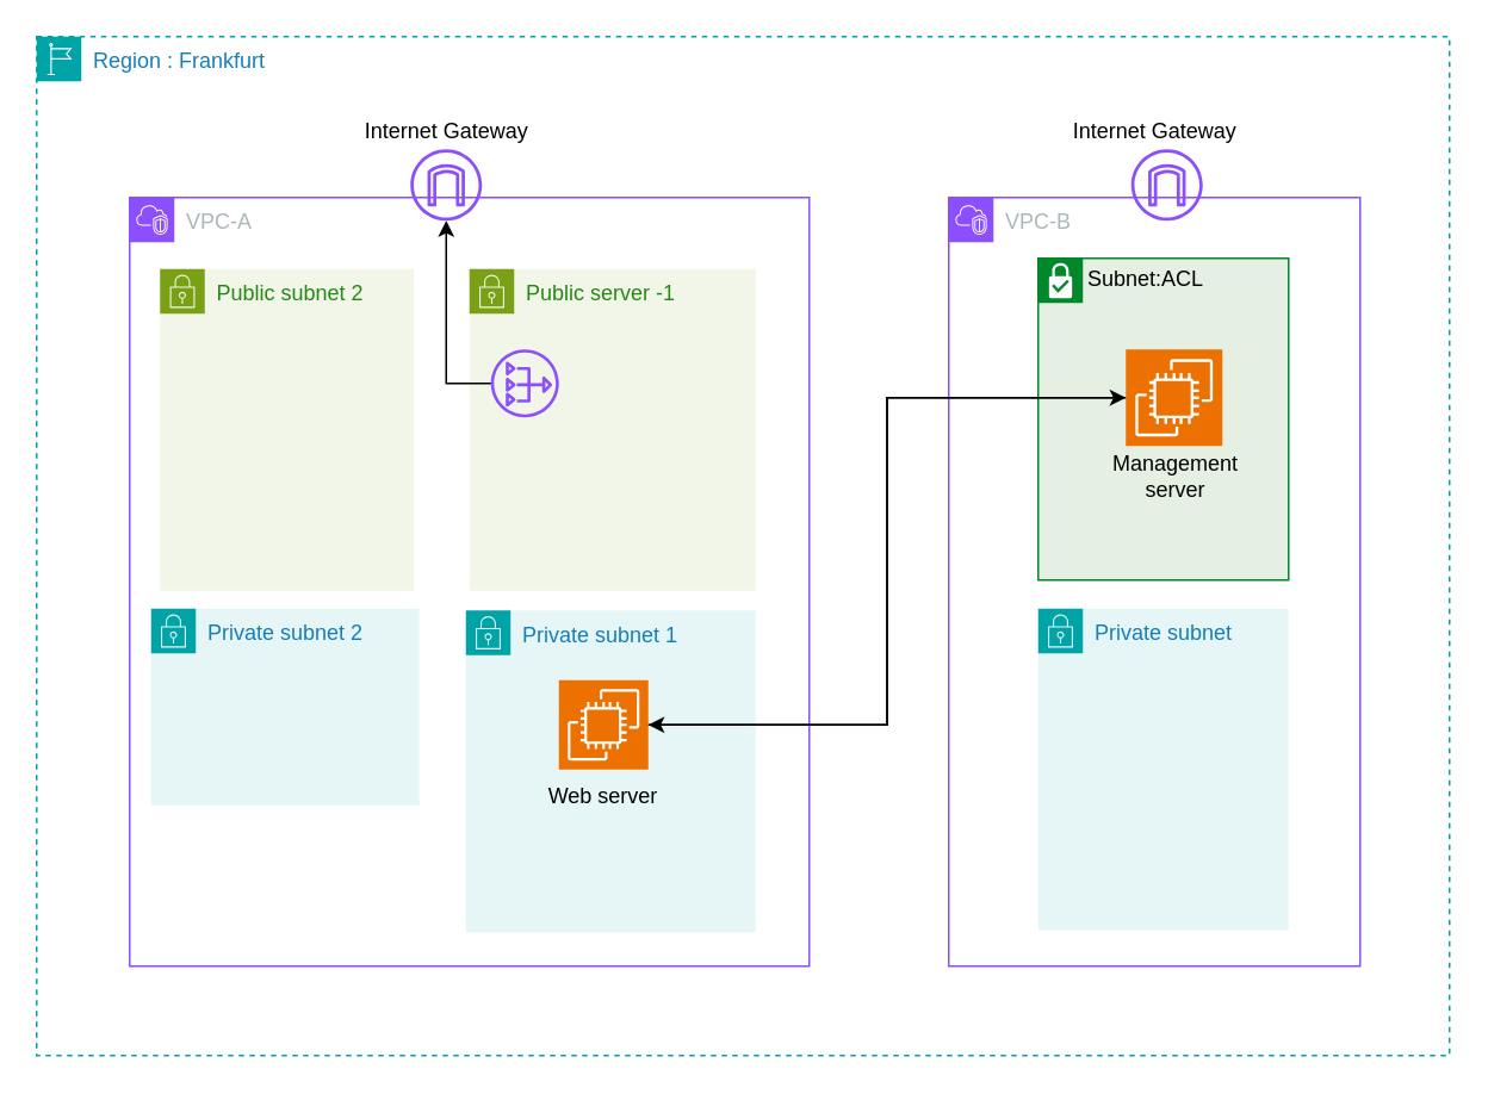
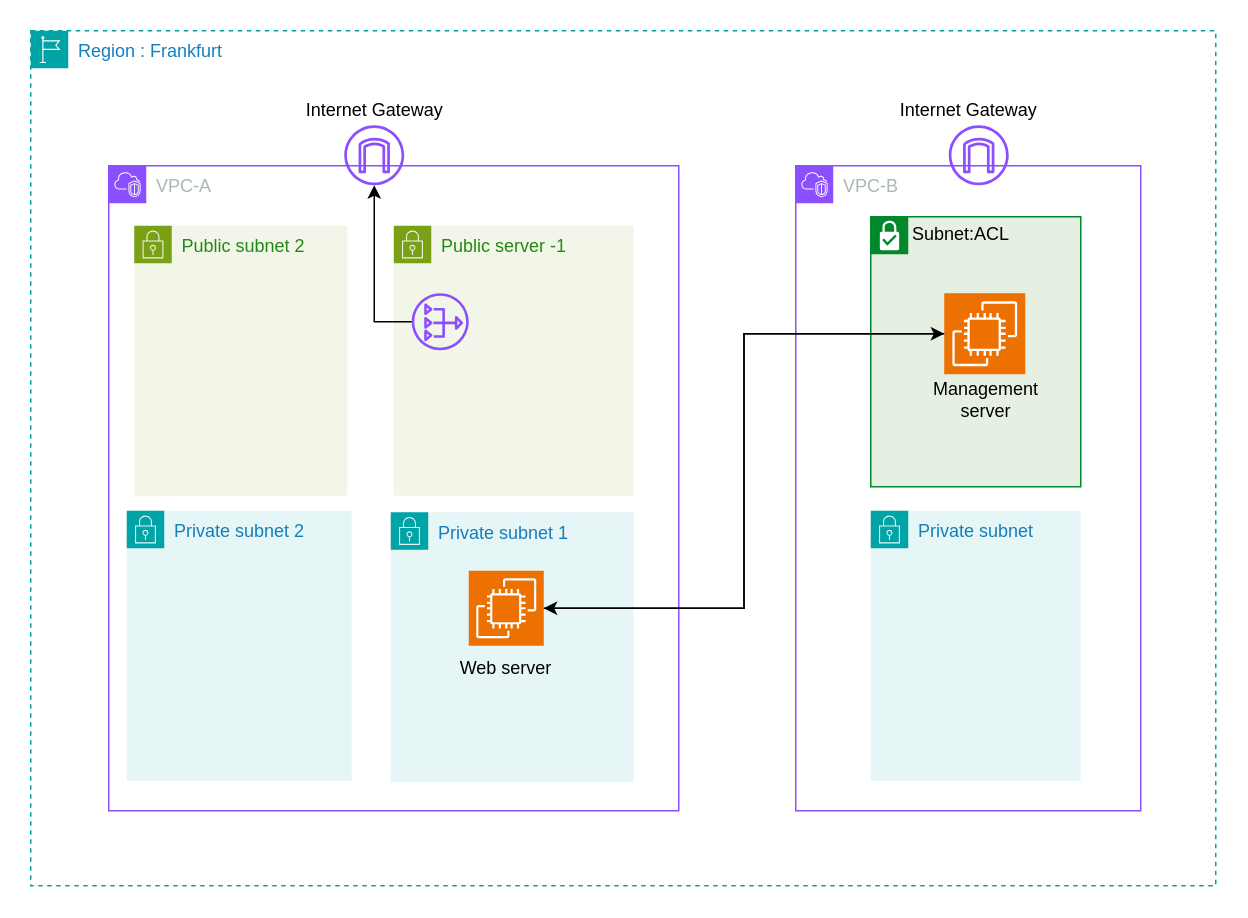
  <mxCell id="0" />
  <mxCell id="1" parent="0" />
  <mxCell id="2" value="Region : Frankfurt" style="points=[[0,0],[0.25,0],[0.5,0],[0.75,0],[1,0],[1,0.25],[1,0.5],[1,0.75],[1,1],[0.75,1],[0.5,1],[0.25,1],[0,1],[0,0.75],[0,0.5],[0,0.25]];outlineConnect=0;gradientColor=none;html=1;whiteSpace=wrap;fontSize=12;fontStyle=0;container=1;pointerEvents=0;collapsible=0;recursiveResize=0;shape=mxgraph.aws4.group;grIcon=mxgraph.aws4.group_region;strokeColor=#00A4A6;fillColor=none;verticalAlign=top;align=left;spacingLeft=30;fontColor=#147EBA;dashed=1;" vertex="1" parent="1"><mxGeometry x="20" y="20" width="790" height="570" as="geometry" /></mxCell>
  <mxCell id="3" value="VPC-B" style="points=[[0,0],[0.25,0],[0.5,0],[0.75,0],[1,0],[1,0.25],[1,0.5],[1,0.75],[1,1],[0.75,1],[0.5,1],[0.25,1],[0,1],[0,0.75],[0,0.5],[0,0.25]];outlineConnect=0;gradientColor=none;html=1;whiteSpace=wrap;fontSize=12;fontStyle=0;container=1;pointerEvents=0;collapsible=0;recursiveResize=0;shape=mxgraph.aws4.group;grIcon=mxgraph.aws4.group_vpc2;strokeColor=#8C4FFF;fillColor=none;verticalAlign=top;align=left;spacingLeft=30;fontColor=#AAB7B8;dashed=0;" vertex="1" parent="2"><mxGeometry x="510" y="90" width="230" height="430" as="geometry" /></mxCell>
  <mxCell id="4" value="Subnet:ACL" style="shape=mxgraph.ibm.box;prType=subnet;fontStyle=0;verticalAlign=top;align=left;spacingLeft=32;spacingTop=4;fillColor=#E6F0E2;rounded=0;whiteSpace=wrap;html=1;strokeColor=#00882B;strokeWidth=1;dashed=0;container=1;spacing=-4;collapsible=0;expand=0;recursiveResize=0;" vertex="1" parent="3"><mxGeometry x="50" y="34" width="140" height="180" as="geometry" /></mxCell>
  <mxCell id="5" value="" style="sketch=0;points=[[0,0,0],[0.25,0,0],[0.5,0,0],[0.75,0,0],[1,0,0],[0,1,0],[0.25,1,0],[0.5,1,0],[0.75,1,0],[1,1,0],[0,0.25,0],[0,0.5,0],[0,0.75,0],[1,0.25,0],[1,0.5,0],[1,0.75,0]];outlineConnect=0;fontColor=#232F3E;fillColor=#ED7100;strokeColor=#ffffff;dashed=0;verticalLabelPosition=bottom;verticalAlign=top;align=center;html=1;fontSize=12;fontStyle=0;aspect=fixed;shape=mxgraph.aws4.resourceIcon;resIcon=mxgraph.aws4.ec2;" vertex="1" parent="4"><mxGeometry x="49" y="51" width="54" height="54" as="geometry" /></mxCell>
  <mxCell id="6" value="Management server" style="text;strokeColor=none;align=center;fillColor=none;html=1;verticalAlign=middle;whiteSpace=wrap;rounded=0;" vertex="1" parent="4"><mxGeometry x="42" y="117" width="70" height="10" as="geometry" /></mxCell>
  <mxCell id="7" value="Private subnet" style="points=[[0,0],[0.25,0],[0.5,0],[0.75,0],[1,0],[1,0.25],[1,0.5],[1,0.75],[1,1],[0.75,1],[0.5,1],[0.25,1],[0,1],[0,0.75],[0,0.5],[0,0.25]];outlineConnect=0;gradientColor=none;html=1;whiteSpace=wrap;fontSize=12;fontStyle=0;container=1;pointerEvents=0;collapsible=0;recursiveResize=0;shape=mxgraph.aws4.group;grIcon=mxgraph.aws4.group_security_group;grStroke=0;strokeColor=#00A4A6;fillColor=#E6F6F7;verticalAlign=top;align=left;spacingLeft=30;fontColor=#147EBA;dashed=0;" vertex="1" parent="3"><mxGeometry x="50" y="230" width="140" height="180" as="geometry" /></mxCell>
  <mxCell id="8" value="" style="sketch=0;outlineConnect=0;fontColor=#232F3E;gradientColor=none;fillColor=#8C4FFF;strokeColor=none;dashed=0;verticalLabelPosition=bottom;verticalAlign=top;align=center;html=1;fontSize=12;fontStyle=0;aspect=fixed;pointerEvents=1;shape=mxgraph.aws4.internet_gateway;" vertex="1" parent="2"><mxGeometry x="209" y="63" width="40" height="40" as="geometry" /></mxCell>
  <mxCell id="9" value="" style="sketch=0;outlineConnect=0;fontColor=#232F3E;gradientColor=none;fillColor=#8C4FFF;strokeColor=none;dashed=0;verticalLabelPosition=bottom;verticalAlign=top;align=center;html=1;fontSize=12;fontStyle=0;aspect=fixed;pointerEvents=1;shape=mxgraph.aws4.internet_gateway;" vertex="1" parent="2"><mxGeometry x="612" y="63" width="40" height="40" as="geometry" /></mxCell>
  <mxCell id="10" value="Internet Gateway" style="text;strokeColor=none;align=center;fillColor=none;html=1;verticalAlign=middle;whiteSpace=wrap;rounded=0;" vertex="1" parent="2"><mxGeometry x="177.75" y="50" width="102.5" height="6" as="geometry" /></mxCell>
  <mxCell id="11" value="Internet Gateway" style="text;strokeColor=none;align=center;fillColor=none;html=1;verticalAlign=middle;whiteSpace=wrap;rounded=0;" vertex="1" parent="2"><mxGeometry x="573.75" y="50" width="102.5" height="6" as="geometry" /></mxCell>
  <mxCell id="12" value="VPC-A" style="points=[[0,0],[0.25,0],[0.5,0],[0.75,0],[1,0],[1,0.25],[1,0.5],[1,0.75],[1,1],[0.75,1],[0.5,1],[0.25,1],[0,1],[0,0.75],[0,0.5],[0,0.25]];outlineConnect=0;gradientColor=none;html=1;whiteSpace=wrap;fontSize=12;fontStyle=0;container=1;pointerEvents=0;collapsible=0;recursiveResize=0;shape=mxgraph.aws4.group;grIcon=mxgraph.aws4.group_vpc2;strokeColor=#8C4FFF;fillColor=none;verticalAlign=top;align=left;spacingLeft=30;fontColor=#AAB7B8;dashed=0;" vertex="1" parent="1"><mxGeometry x="72" y="110" width="380" height="430" as="geometry" /></mxCell>
- <mxCell id="13" value="Private subnet 2" style="points=[[0,0],[0.25,0],[0.5,0],[0.75,0],[1,0],[1,0.25],[1,0.5],[1,0.75],[1,1],[0.75,1],[0.5,1],[0.25,1],[0,1],[0,0.75],[0,0.5],[0,0.25]];outlineConnect=0;gradientColor=none;html=1;whiteSpace=wrap;fontSize=12;fontStyle=0;container=1;pointerEvents=0;collapsible=0;recursiveResize=0;shape=mxgraph.aws4.group;grIcon=mxgraph.aws4.group_security_group;grStroke=0;strokeColor=#00A4A6;fillColor=#E6F6F7;verticalAlign=top;align=left;spacingLeft=30;fontColor=#147EBA;dashed=0;" vertex="1" parent="12"><mxGeometry x="12" y="230" width="150" height="110" as="geometry" /></mxCell>
+ <mxCell id="13" value="Private subnet 2" style="points=[[0,0],[0.25,0],[0.5,0],[0.75,0],[1,0],[1,0.25],[1,0.5],[1,0.75],[1,1],[0.75,1],[0.5,1],[0.25,1],[0,1],[0,0.75],[0,0.5],[0,0.25]];outlineConnect=0;gradientColor=none;html=1;whiteSpace=wrap;fontSize=12;fontStyle=0;container=1;pointerEvents=0;collapsible=0;recursiveResize=0;shape=mxgraph.aws4.group;grIcon=mxgraph.aws4.group_security_group;grStroke=0;strokeColor=#00A4A6;fillColor=#E6F6F7;verticalAlign=top;align=left;spacingLeft=30;fontColor=#147EBA;dashed=0;" vertex="1" parent="12"><mxGeometry x="12" y="230" width="150" height="180" as="geometry" /></mxCell>
  <mxCell id="14" value="Private subnet 1" style="points=[[0,0],[0.25,0],[0.5,0],[0.75,0],[1,0],[1,0.25],[1,0.5],[1,0.75],[1,1],[0.75,1],[0.5,1],[0.25,1],[0,1],[0,0.75],[0,0.5],[0,0.25]];outlineConnect=0;gradientColor=none;html=1;whiteSpace=wrap;fontSize=12;fontStyle=0;container=1;pointerEvents=0;collapsible=0;recursiveResize=0;shape=mxgraph.aws4.group;grIcon=mxgraph.aws4.group_security_group;grStroke=0;strokeColor=#00A4A6;fillColor=#E6F6F7;verticalAlign=top;align=left;spacingLeft=30;fontColor=#147EBA;dashed=0;" vertex="1" parent="12"><mxGeometry x="188" y="231" width="162" height="180" as="geometry" /></mxCell>
  <mxCell id="15" value="" style="sketch=0;points=[[0,0,0],[0.25,0,0],[0.5,0,0],[0.75,0,0],[1,0,0],[0,1,0],[0.25,1,0],[0.5,1,0],[0.75,1,0],[1,1,0],[0,0.25,0],[0,0.5,0],[0,0.75,0],[1,0.25,0],[1,0.5,0],[1,0.75,0]];outlineConnect=0;fontColor=#232F3E;fillColor=#ED7100;strokeColor=#ffffff;dashed=0;verticalLabelPosition=bottom;verticalAlign=top;align=center;html=1;fontSize=12;fontStyle=0;aspect=fixed;shape=mxgraph.aws4.resourceIcon;resIcon=mxgraph.aws4.ec2;" vertex="1" parent="14"><mxGeometry x="52" y="39" width="50" height="50" as="geometry" /></mxCell>
  <mxCell id="16" value="Web server" style="text;strokeColor=none;align=center;fillColor=none;html=1;verticalAlign=middle;whiteSpace=wrap;rounded=0;" vertex="1" parent="14"><mxGeometry x="44" y="92" width="66" height="24" as="geometry" /></mxCell>
  <mxCell id="17" value="Public server -1" style="points=[[0,0],[0.25,0],[0.5,0],[0.75,0],[1,0],[1,0.25],[1,0.5],[1,0.75],[1,1],[0.75,1],[0.5,1],[0.25,1],[0,1],[0,0.75],[0,0.5],[0,0.25]];outlineConnect=0;gradientColor=none;html=1;whiteSpace=wrap;fontSize=12;fontStyle=0;container=1;pointerEvents=0;collapsible=0;recursiveResize=0;shape=mxgraph.aws4.group;grIcon=mxgraph.aws4.group_security_group;grStroke=0;strokeColor=#7AA116;fillColor=#F2F6E8;verticalAlign=top;align=left;spacingLeft=30;fontColor=#248814;dashed=0;" vertex="1" parent="12"><mxGeometry x="190" y="40" width="160" height="180" as="geometry" /></mxCell>
  <mxCell id="18" value="" style="sketch=0;outlineConnect=0;fontColor=#232F3E;gradientColor=none;fillColor=#8C4FFF;strokeColor=none;dashed=0;verticalLabelPosition=bottom;verticalAlign=top;align=center;html=1;fontSize=12;fontStyle=0;aspect=fixed;pointerEvents=1;shape=mxgraph.aws4.nat_gateway;" vertex="1" parent="17"><mxGeometry x="12" y="45" width="38" height="38" as="geometry" /></mxCell>
  <mxCell id="19" value="Public subnet 2" style="points=[[0,0],[0.25,0],[0.5,0],[0.75,0],[1,0],[1,0.25],[1,0.5],[1,0.75],[1,1],[0.75,1],[0.5,1],[0.25,1],[0,1],[0,0.75],[0,0.5],[0,0.25]];outlineConnect=0;gradientColor=none;html=1;whiteSpace=wrap;fontSize=12;fontStyle=0;container=1;pointerEvents=0;collapsible=0;recursiveResize=0;shape=mxgraph.aws4.group;grIcon=mxgraph.aws4.group_security_group;grStroke=0;strokeColor=#7AA116;fillColor=#F2F6E8;verticalAlign=top;align=left;spacingLeft=30;fontColor=#248814;dashed=0;" vertex="1" parent="12"><mxGeometry x="17" y="40" width="142" height="180" as="geometry" /></mxCell>
  <mxCell id="20" style="edgeStyle=orthogonalEdgeStyle;rounded=0;orthogonalLoop=1;jettySize=auto;html=1;entryX=0;entryY=0.5;entryDx=0;entryDy=0;entryPerimeter=0;exitX=1;exitY=0.5;exitDx=0;exitDy=0;exitPerimeter=0;" edge="1" parent="1" source="15" target="5"><mxGeometry relative="1" as="geometry"><mxPoint x="372" y="405" as="sourcePoint" /></mxGeometry></mxCell>
  <mxCell id="21" style="edgeStyle=orthogonalEdgeStyle;rounded=0;orthogonalLoop=1;jettySize=auto;html=1;entryX=1;entryY=0.5;entryDx=0;entryDy=0;entryPerimeter=0;" edge="1" parent="1" source="5" target="15"><mxGeometry relative="1" as="geometry" /></mxCell>
  <mxCell id="22" style="edgeStyle=orthogonalEdgeStyle;rounded=0;orthogonalLoop=1;jettySize=auto;html=1;" edge="1" parent="1" source="18" target="8"><mxGeometry relative="1" as="geometry" /></mxCell>
